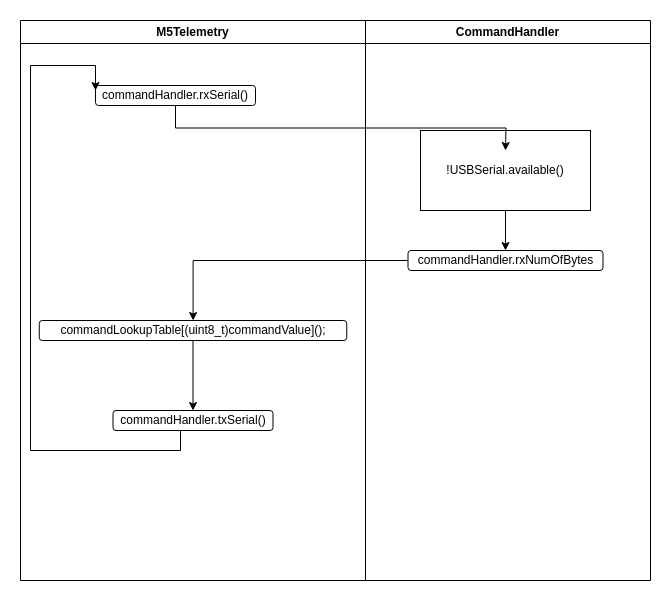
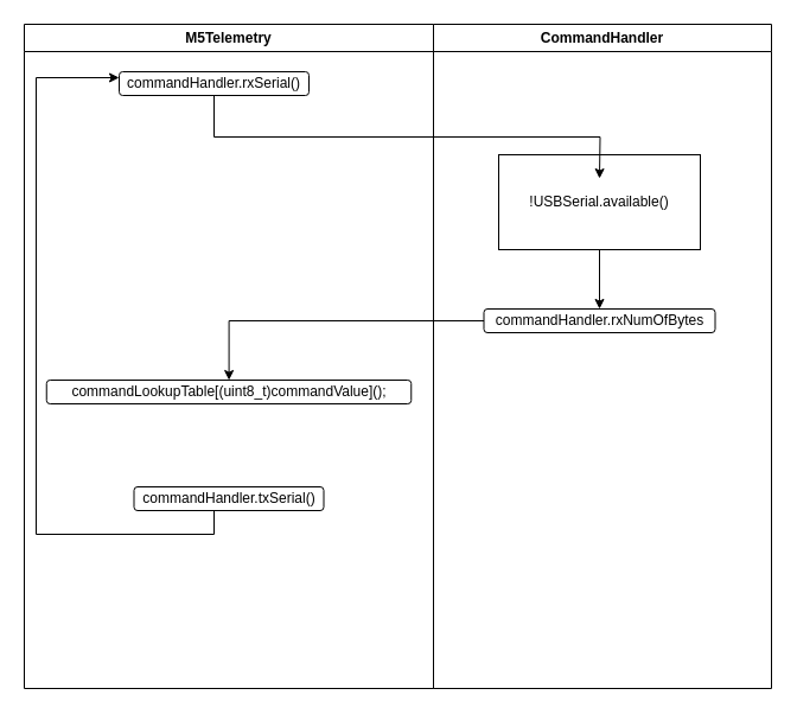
  <mxCell id="0" />
  <mxCell id="1" parent="0" />
  <mxCell id="2" style="edgeStyle=orthogonalEdgeStyle;rounded=0;orthogonalLoop=1;jettySize=auto;html=1;exitX=0.5;exitY=1;exitDx=0;exitDy=0;" edge="1" parent="1" source="3" target="12"><mxGeometry relative="1" as="geometry" /></mxCell>
  <mxCell id="3" value="!USBSerial.available()" style="whiteSpace=wrap;html=1;rounded=0;" vertex="1" parent="1"><mxGeometry x="420" y="130" width="170" height="80" as="geometry" /></mxCell>
  <mxCell id="4" value="M5Telemetry" style="swimlane;whiteSpace=wrap;html=1;" vertex="1" parent="1"><mxGeometry x="20" y="20" width="345" height="560" as="geometry" /></mxCell>
- <mxCell id="5" style="edgeStyle=orthogonalEdgeStyle;rounded=0;orthogonalLoop=1;jettySize=auto;html=1;exitX=0.5;exitY=1;exitDx=0;exitDy=0;entryX=0.5;entryY=0;entryDx=0;entryDy=0;" edge="1" parent="4" source="6" target="9"><mxGeometry relative="1" as="geometry" /></mxCell>
  <mxCell id="6" value="commandLookupTable[(uint8_t)commandValue]();" style="rounded=1;whiteSpace=wrap;html=1;" vertex="1" parent="4"><mxGeometry x="18.75" y="300" width="307.5" height="20" as="geometry" /></mxCell>
- <mxCell id="7" value="commandHandler.rxSerial()" style="rounded=1;whiteSpace=wrap;html=1;" vertex="1" parent="4"><mxGeometry x="75" y="65" width="160" height="20" as="geometry" /></mxCell>
+ <mxCell id="7" value="commandHandler.rxSerial()" style="rounded=1;whiteSpace=wrap;html=1;" vertex="1" parent="4"><mxGeometry x="80" y="40" width="160" height="20" as="geometry" /></mxCell>
  <mxCell id="8" style="edgeStyle=orthogonalEdgeStyle;rounded=0;orthogonalLoop=1;jettySize=auto;html=1;exitX=0.5;exitY=1;exitDx=0;exitDy=0;entryX=0;entryY=0.25;entryDx=0;entryDy=0;" edge="1" parent="4" source="9" target="7"><mxGeometry relative="1" as="geometry"><Array as="points"><mxPoint x="160" y="410" /><mxPoint x="160" y="430" /><mxPoint x="10" y="430" /><mxPoint x="10" y="45" /></Array></mxGeometry></mxCell>
  <mxCell id="9" value="commandHandler.txSerial()" style="rounded=1;whiteSpace=wrap;html=1;" vertex="1" parent="4"><mxGeometry x="92.5" y="390" width="160" height="20" as="geometry" /></mxCell>
  <mxCell id="10" style="edgeStyle=orthogonalEdgeStyle;rounded=0;orthogonalLoop=1;jettySize=auto;html=1;exitX=0.5;exitY=1;exitDx=0;exitDy=0;entryX=0.5;entryY=0;entryDx=0;entryDy=0;" edge="1" parent="4" source="7"><mxGeometry relative="1" as="geometry"><mxPoint x="160" y="80" as="sourcePoint" /><mxPoint x="485" y="130" as="targetPoint" /></mxGeometry></mxCell>
  <mxCell id="11" value="CommandHandler" style="swimlane;whiteSpace=wrap;html=1;" vertex="1" parent="1"><mxGeometry x="365" y="20" width="285" height="560" as="geometry" /></mxCell>
- <mxCell id="12" value="commandHandler.rxNumOfBytes" style="rounded=1;whiteSpace=wrap;html=1;" vertex="1" parent="11"><mxGeometry x="42.5" y="230" width="195" height="20" as="geometry" /></mxCell>
+ <mxCell id="12" value="commandHandler.rxNumOfBytes" style="rounded=1;whiteSpace=wrap;html=1;" vertex="1" parent="11"><mxGeometry x="42.5" y="240" width="195" height="20" as="geometry" /></mxCell>
  <mxCell id="13" style="edgeStyle=orthogonalEdgeStyle;rounded=0;orthogonalLoop=1;jettySize=auto;html=1;" edge="1" parent="1" source="12" target="6"><mxGeometry relative="1" as="geometry" /></mxCell>
